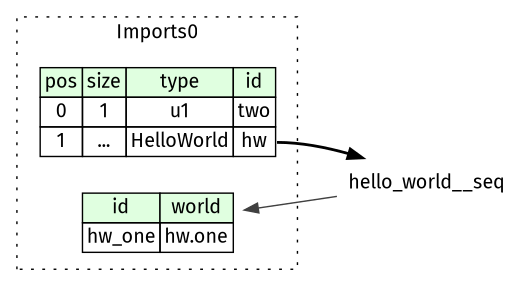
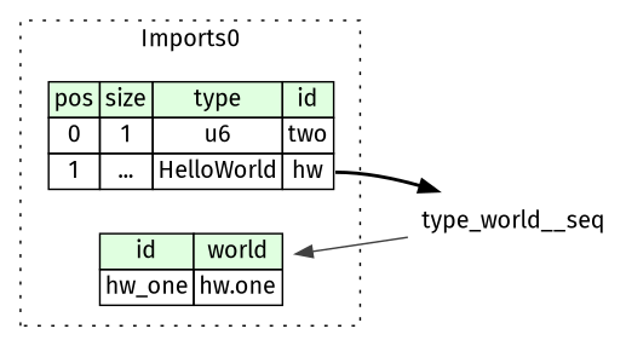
  digraph {
    fontname="Fira Sans"
    rankdir=LR
    node [fontname="Fira Sans" shape=plaintext]
    edge [fontname="Fira Sans"]
-   n1 [label=<<TABLE BORDER="0" CELLBORDER="1" CELLSPACING="0"> 			<TR><TD BGCOLOR="#E0FFE0">pos</TD><TD BGCOLOR="#E0FFE0">size</TD><TD BGCOLOR="#E0FFE0">type</TD><TD BGCOLOR="#E0FFE0">id</TD></TR> 			<TR><TD PORT="two_pos">0</TD><TD PORT="two_size">1</TD><TD>u1</TD><TD PORT="two_type">two</TD></TR> 			<TR><TD PORT="hw_pos">1</TD><TD PORT="hw_size">...</TD><TD>HelloWorld</TD><TD PORT="hw_type">hw</TD></TR> 		</TABLE>>]
+   n1 [label=<<TABLE BORDER="0" CELLBORDER="1" CELLSPACING="0"> 			<TR><TD BGCOLOR="#E0FFE0">pos</TD><TD BGCOLOR="#E0FFE0">size</TD><TD BGCOLOR="#E0FFE0">type</TD><TD BGCOLOR="#E0FFE0">id</TD></TR> 			<TR><TD PORT="two_pos">0</TD><TD PORT="two_size">1</TD><TD>u6</TD><TD PORT="two_type">two</TD></TR> 			<TR><TD PORT="hw_pos">1</TD><TD PORT="hw_size">...</TD><TD>HelloWorld</TD><TD PORT="hw_type">hw</TD></TR> 		</TABLE>>]
    n2 [label=<<TABLE BORDER="0" CELLBORDER="1" CELLSPACING="0"> 			<TR><TD BGCOLOR="#E0FFE0">id</TD><TD BGCOLOR="#E0FFE0">world</TD></TR> 			<TR><TD>hw_one</TD><TD>hw.one</TD></TR> 		</TABLE>>]
-   hello_world__seq
+   hello_world__seq [label=type_world__seq]
    subgraph cluster_1 {
      label=Imports0
      style=dotted
      n1
      n2
    }
    n1 -> hello_world__seq [style=bold tailport=hw_type]
    hello_world__seq -> n2 [color="#404040" tailport=one_type]
  }
